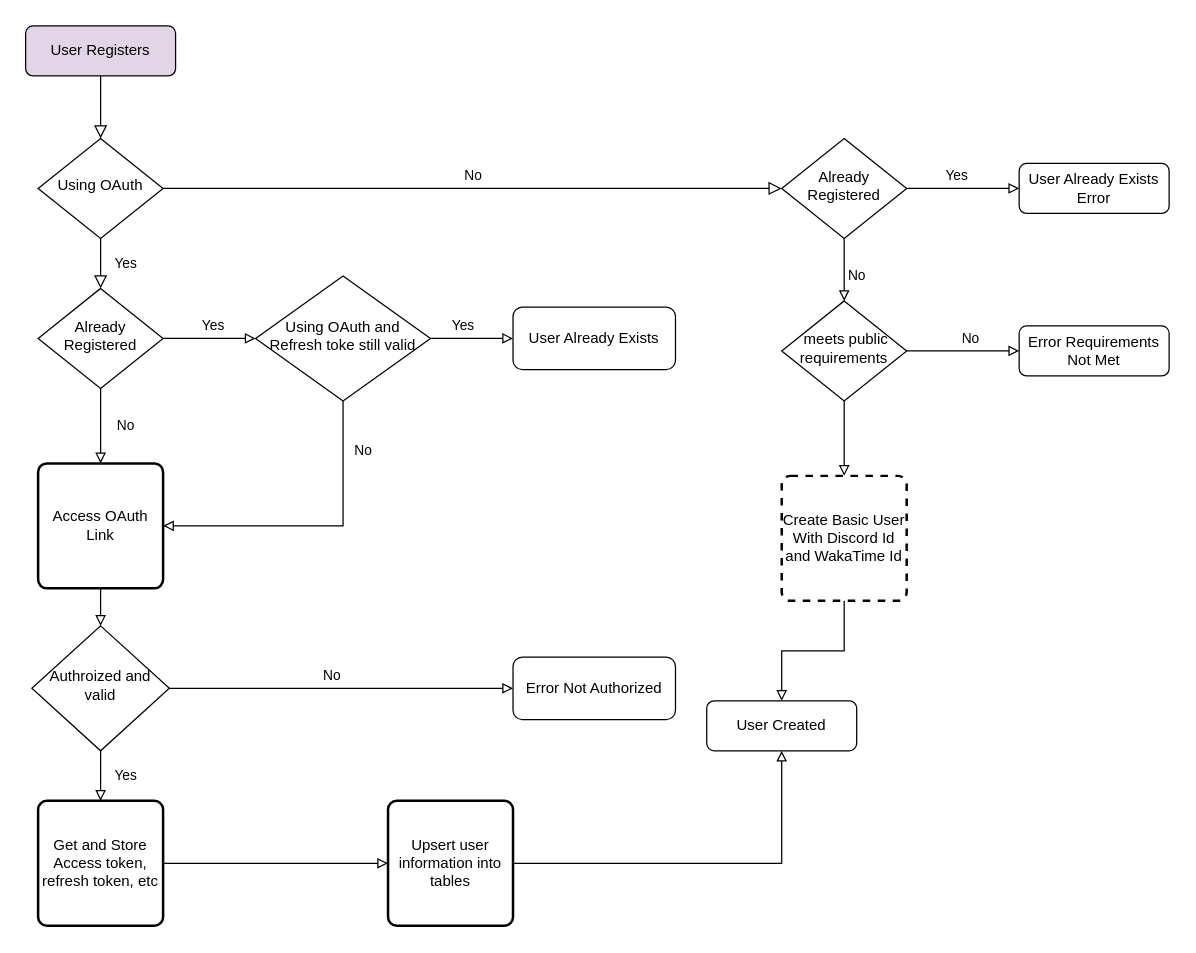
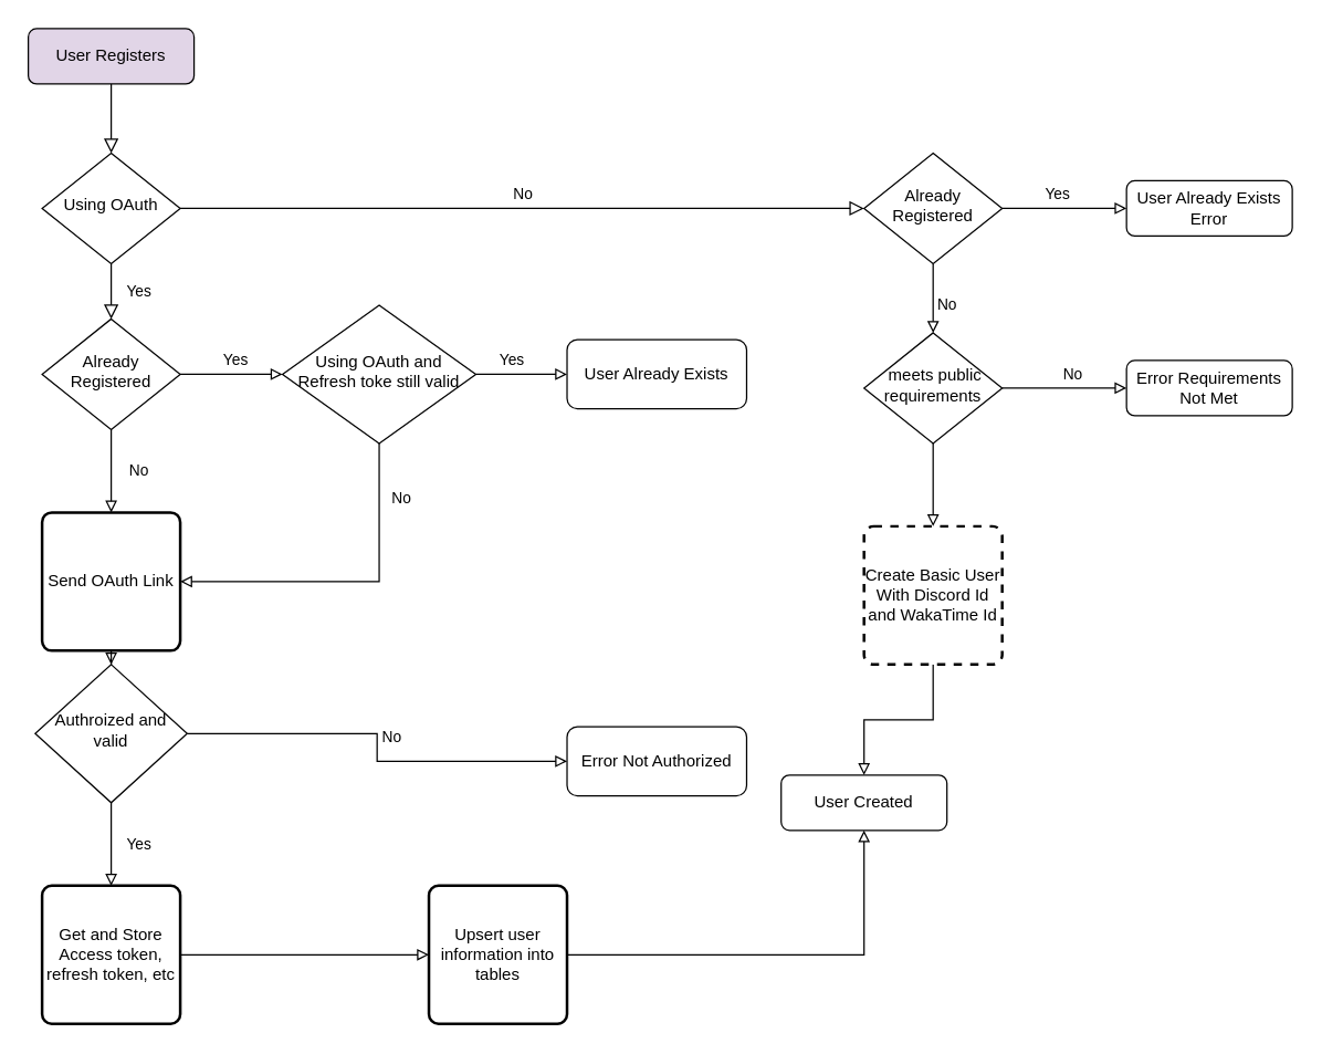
  <mxCell id="0" />
  <mxCell id="1" parent="0" />
  <mxCell id="2" value="" style="rounded=0;html=1;jettySize=auto;orthogonalLoop=1;fontSize=11;endArrow=block;endFill=0;endSize=8;strokeWidth=1;shadow=0;labelBackgroundColor=none;edgeStyle=orthogonalEdgeStyle;" parent="1" source="3" target="6" edge="1"><mxGeometry relative="1" as="geometry" /></mxCell>
  <mxCell id="3" value="User Registers" style="rounded=1;whiteSpace=wrap;html=1;fontSize=12;glass=0;strokeWidth=1;shadow=0;fillColor=#e1d5e7;" parent="1" vertex="1"><mxGeometry x="20" y="20" width="120" height="40" as="geometry" /></mxCell>
  <mxCell id="4" value="Yes" style="rounded=0;html=1;jettySize=auto;orthogonalLoop=1;fontSize=11;endArrow=block;endFill=0;endSize=8;strokeWidth=1;shadow=0;labelBackgroundColor=none;edgeStyle=orthogonalEdgeStyle;" parent="1" source="6" target="9" edge="1"><mxGeometry y="20" relative="1" as="geometry"><mxPoint as="offset" /></mxGeometry></mxCell>
  <mxCell id="5" value="No" style="edgeStyle=orthogonalEdgeStyle;rounded=0;html=1;jettySize=auto;orthogonalLoop=1;fontSize=11;endArrow=block;endFill=0;endSize=8;strokeWidth=1;shadow=0;labelBackgroundColor=none;entryX=0;entryY=0.5;entryDx=0;entryDy=0;" parent="1" source="6" target="12" edge="1"><mxGeometry y="10" relative="1" as="geometry"><mxPoint as="offset" /><mxPoint x="270" y="150" as="targetPoint" /></mxGeometry></mxCell>
  <mxCell id="6" value="Using OAuth" style="rhombus;whiteSpace=wrap;html=1;shadow=0;fontFamily=Helvetica;fontSize=12;align=center;strokeWidth=1;spacing=6;spacingTop=-4;" parent="1" vertex="1"><mxGeometry x="30" y="110" width="100" height="80" as="geometry" /></mxCell>
  <mxCell id="7" value="Yes" style="edgeStyle=orthogonalEdgeStyle;rounded=0;orthogonalLoop=1;jettySize=auto;html=1;endArrow=block;endFill=0;entryX=0;entryY=0.5;entryDx=0;entryDy=0;" edge="1" parent="1" source="9" target="20"><mxGeometry x="0.081" y="10" relative="1" as="geometry"><mxPoint x="200" y="270" as="targetPoint" /><mxPoint as="offset" /></mxGeometry></mxCell>
  <mxCell id="8" value="No" style="edgeStyle=orthogonalEdgeStyle;rounded=0;orthogonalLoop=1;jettySize=auto;html=1;entryX=0.5;entryY=0;entryDx=0;entryDy=0;endArrow=block;endFill=0;" edge="1" parent="1" source="9" target="23"><mxGeometry y="20" relative="1" as="geometry"><mxPoint as="offset" /></mxGeometry></mxCell>
  <mxCell id="9" value="Already Registered" style="rhombus;whiteSpace=wrap;html=1;shadow=0;fontFamily=Helvetica;fontSize=12;align=center;strokeWidth=1;spacing=6;spacingTop=-4;" parent="1" vertex="1"><mxGeometry x="30" y="230" width="100" height="80" as="geometry" /></mxCell>
  <mxCell id="10" value="Yes" style="edgeStyle=orthogonalEdgeStyle;rounded=0;orthogonalLoop=1;jettySize=auto;html=1;endArrow=block;endFill=0;entryX=0;entryY=0.5;entryDx=0;entryDy=0;" edge="1" parent="1" source="12" target="13"><mxGeometry x="-0.111" y="10" relative="1" as="geometry"><mxPoint x="795" y="150" as="targetPoint" /><mxPoint as="offset" /></mxGeometry></mxCell>
  <mxCell id="11" value="No" style="edgeStyle=orthogonalEdgeStyle;rounded=0;orthogonalLoop=1;jettySize=auto;html=1;endArrow=block;endFill=0;entryX=0.5;entryY=0;entryDx=0;entryDy=0;" edge="1" parent="1" source="12" target="16"><mxGeometry x="0.2" y="10" relative="1" as="geometry"><mxPoint x="675" y="270" as="targetPoint" /><mxPoint as="offset" /></mxGeometry></mxCell>
  <mxCell id="12" value="Already Registered" style="rhombus;whiteSpace=wrap;html=1;shadow=0;fontFamily=Helvetica;fontSize=12;align=center;strokeWidth=1;spacing=6;spacingTop=-4;" vertex="1" parent="1"><mxGeometry x="625" y="110" width="100" height="80" as="geometry" /></mxCell>
  <mxCell id="13" value="User Already Exists Error" style="rounded=1;whiteSpace=wrap;html=1;fontSize=12;glass=0;strokeWidth=1;shadow=0;" vertex="1" parent="1"><mxGeometry x="815" y="130" width="120" height="40" as="geometry" /></mxCell>
  <mxCell id="14" value="No" style="edgeStyle=orthogonalEdgeStyle;rounded=0;orthogonalLoop=1;jettySize=auto;html=1;endArrow=block;endFill=0;entryX=0;entryY=0.5;entryDx=0;entryDy=0;" edge="1" parent="1" source="16" target="17"><mxGeometry x="0.143" y="10" relative="1" as="geometry"><mxPoint x="795" y="280" as="targetPoint" /><mxPoint as="offset" /></mxGeometry></mxCell>
  <mxCell id="15" style="edgeStyle=orthogonalEdgeStyle;rounded=0;orthogonalLoop=1;jettySize=auto;html=1;exitX=0.5;exitY=1;exitDx=0;exitDy=0;endArrow=block;endFill=0;entryX=0.5;entryY=0;entryDx=0;entryDy=0;" edge="1" parent="1" source="16" target="33"><mxGeometry relative="1" as="geometry"><mxPoint x="685" y="370" as="targetPoint" /></mxGeometry></mxCell>
  <mxCell id="16" value="&amp;nbsp;meets public requirements" style="rhombus;whiteSpace=wrap;html=1;shadow=0;fontFamily=Helvetica;fontSize=12;align=center;strokeWidth=1;spacing=6;spacingTop=-4;" vertex="1" parent="1"><mxGeometry x="625" y="240" width="100" height="80" as="geometry" /></mxCell>
  <mxCell id="17" value="Error Requirements Not Met" style="rounded=1;whiteSpace=wrap;html=1;fontSize=12;glass=0;strokeWidth=1;shadow=0;" vertex="1" parent="1"><mxGeometry x="815" y="260" width="120" height="40" as="geometry" /></mxCell>
  <mxCell id="18" value="Yes" style="edgeStyle=orthogonalEdgeStyle;rounded=0;orthogonalLoop=1;jettySize=auto;html=1;endArrow=block;endFill=0;entryX=0;entryY=0.5;entryDx=0;entryDy=0;" edge="1" parent="1" source="20" target="21"><mxGeometry x="-0.212" y="10" relative="1" as="geometry"><mxPoint x="410" y="270" as="targetPoint" /><mxPoint as="offset" /></mxGeometry></mxCell>
  <mxCell id="19" value="No" style="edgeStyle=orthogonalEdgeStyle;rounded=0;orthogonalLoop=1;jettySize=auto;html=1;entryX=1;entryY=0.5;entryDx=0;entryDy=0;endArrow=block;endFill=0;exitX=0.5;exitY=1;exitDx=0;exitDy=0;" edge="1" parent="1" source="20" target="23"><mxGeometry x="-0.672" y="16" relative="1" as="geometry"><mxPoint as="offset" /></mxGeometry></mxCell>
  <mxCell id="20" value="Using OAuth and Refresh toke still valid" style="rhombus;whiteSpace=wrap;html=1;shadow=0;fontFamily=Helvetica;fontSize=12;align=center;strokeWidth=1;spacing=6;spacingTop=-4;" vertex="1" parent="1"><mxGeometry x="204" y="220" width="140" height="100" as="geometry" /></mxCell>
  <mxCell id="21" value="User Already Exists" style="rounded=1;whiteSpace=wrap;html=1;fontSize=12;glass=0;strokeWidth=1;shadow=0;" vertex="1" parent="1"><mxGeometry x="410" y="245" width="130" height="50" as="geometry" /></mxCell>
  <mxCell id="22" style="edgeStyle=orthogonalEdgeStyle;rounded=0;orthogonalLoop=1;jettySize=auto;html=1;entryX=0.5;entryY=0;entryDx=0;entryDy=0;endArrow=block;endFill=0;" edge="1" parent="1" source="23" target="26"><mxGeometry relative="1" as="geometry" /></mxCell>
- <mxCell id="23" value="Access OAuth Link" style="rounded=1;whiteSpace=wrap;html=1;absoluteArcSize=1;arcSize=14;strokeWidth=2;" vertex="1" parent="1"><mxGeometry x="30" y="370" width="100" height="100" as="geometry" /></mxCell>
+ <mxCell id="23" value="Send OAuth Link" style="rounded=1;whiteSpace=wrap;html=1;absoluteArcSize=1;arcSize=14;strokeWidth=2;" vertex="1" parent="1"><mxGeometry x="30" y="370" width="100" height="100" as="geometry" /></mxCell>
  <mxCell id="24" value="No" style="edgeStyle=orthogonalEdgeStyle;rounded=0;orthogonalLoop=1;jettySize=auto;html=1;endArrow=block;endFill=0;entryX=0;entryY=0.5;entryDx=0;entryDy=0;" edge="1" parent="1" source="26" target="27"><mxGeometry x="-0.053" y="10" relative="1" as="geometry"><mxPoint x="230" y="550" as="targetPoint" /><mxPoint as="offset" /></mxGeometry></mxCell>
  <mxCell id="25" value="Yes" style="edgeStyle=orthogonalEdgeStyle;rounded=0;orthogonalLoop=1;jettySize=auto;html=1;entryX=0.5;entryY=0;entryDx=0;entryDy=0;endArrow=block;endFill=0;" edge="1" parent="1" source="26" target="29"><mxGeometry y="20" relative="1" as="geometry"><mxPoint as="offset" /></mxGeometry></mxCell>
- <mxCell id="26" value="Authroized and valid" style="rhombus;whiteSpace=wrap;html=1;shadow=0;fontFamily=Helvetica;fontSize=12;align=center;strokeWidth=1;spacing=6;spacingTop=-4;" vertex="1" parent="1"><mxGeometry x="25" y="500" width="110" height="100" as="geometry" /></mxCell>
+ <mxCell id="26" value="Authroized and valid" style="rhombus;whiteSpace=wrap;html=1;shadow=0;fontFamily=Helvetica;fontSize=12;align=center;strokeWidth=1;spacing=6;spacingTop=-4;" vertex="1" parent="1"><mxGeometry x="25" y="480" width="110" height="100" as="geometry" /></mxCell>
  <mxCell id="27" value="Error Not Authorized" style="rounded=1;whiteSpace=wrap;html=1;fontSize=12;glass=0;strokeWidth=1;shadow=0;" vertex="1" parent="1"><mxGeometry x="410" y="525" width="130" height="50" as="geometry" /></mxCell>
  <mxCell id="28" style="edgeStyle=orthogonalEdgeStyle;rounded=0;orthogonalLoop=1;jettySize=auto;html=1;endArrow=block;endFill=0;entryX=0;entryY=0.5;entryDx=0;entryDy=0;" edge="1" parent="1" source="29" target="31"><mxGeometry relative="1" as="geometry"><mxPoint x="80" y="860" as="targetPoint" /></mxGeometry></mxCell>
  <mxCell id="29" value="Get and Store Access token, refresh token, etc" style="rounded=1;whiteSpace=wrap;html=1;absoluteArcSize=1;arcSize=14;strokeWidth=2;" vertex="1" parent="1"><mxGeometry x="30" y="640" width="100" height="100" as="geometry" /></mxCell>
  <mxCell id="30" style="edgeStyle=orthogonalEdgeStyle;rounded=0;orthogonalLoop=1;jettySize=auto;html=1;endArrow=block;endFill=0;entryX=0.5;entryY=1;entryDx=0;entryDy=0;" edge="1" parent="1" source="31" target="34"><mxGeometry relative="1" as="geometry"><mxPoint x="80" y="980" as="targetPoint" /></mxGeometry></mxCell>
  <mxCell id="31" value="Upsert user information into tables" style="rounded=1;whiteSpace=wrap;html=1;absoluteArcSize=1;arcSize=14;strokeWidth=2;" vertex="1" parent="1"><mxGeometry x="310" y="640" width="100" height="100" as="geometry" /></mxCell>
  <mxCell id="32" style="edgeStyle=orthogonalEdgeStyle;rounded=0;orthogonalLoop=1;jettySize=auto;html=1;endArrow=block;endFill=0;entryX=0.5;entryY=0;entryDx=0;entryDy=0;" edge="1" parent="1" source="33" target="34"><mxGeometry relative="1" as="geometry"><mxPoint x="675" y="550" as="targetPoint" /></mxGeometry></mxCell>
  <mxCell id="33" value="Create Basic User With Discord Id and WakaTime Id" style="rounded=1;whiteSpace=wrap;html=1;absoluteArcSize=1;arcSize=14;strokeWidth=2;dashed=1;" vertex="1" parent="1"><mxGeometry x="625" y="380" width="100" height="100" as="geometry" /></mxCell>
  <mxCell id="34" value="User Created" style="rounded=1;whiteSpace=wrap;html=1;fontSize=12;glass=0;strokeWidth=1;shadow=0;" vertex="1" parent="1"><mxGeometry x="565" y="560" width="120" height="40" as="geometry" /></mxCell>
